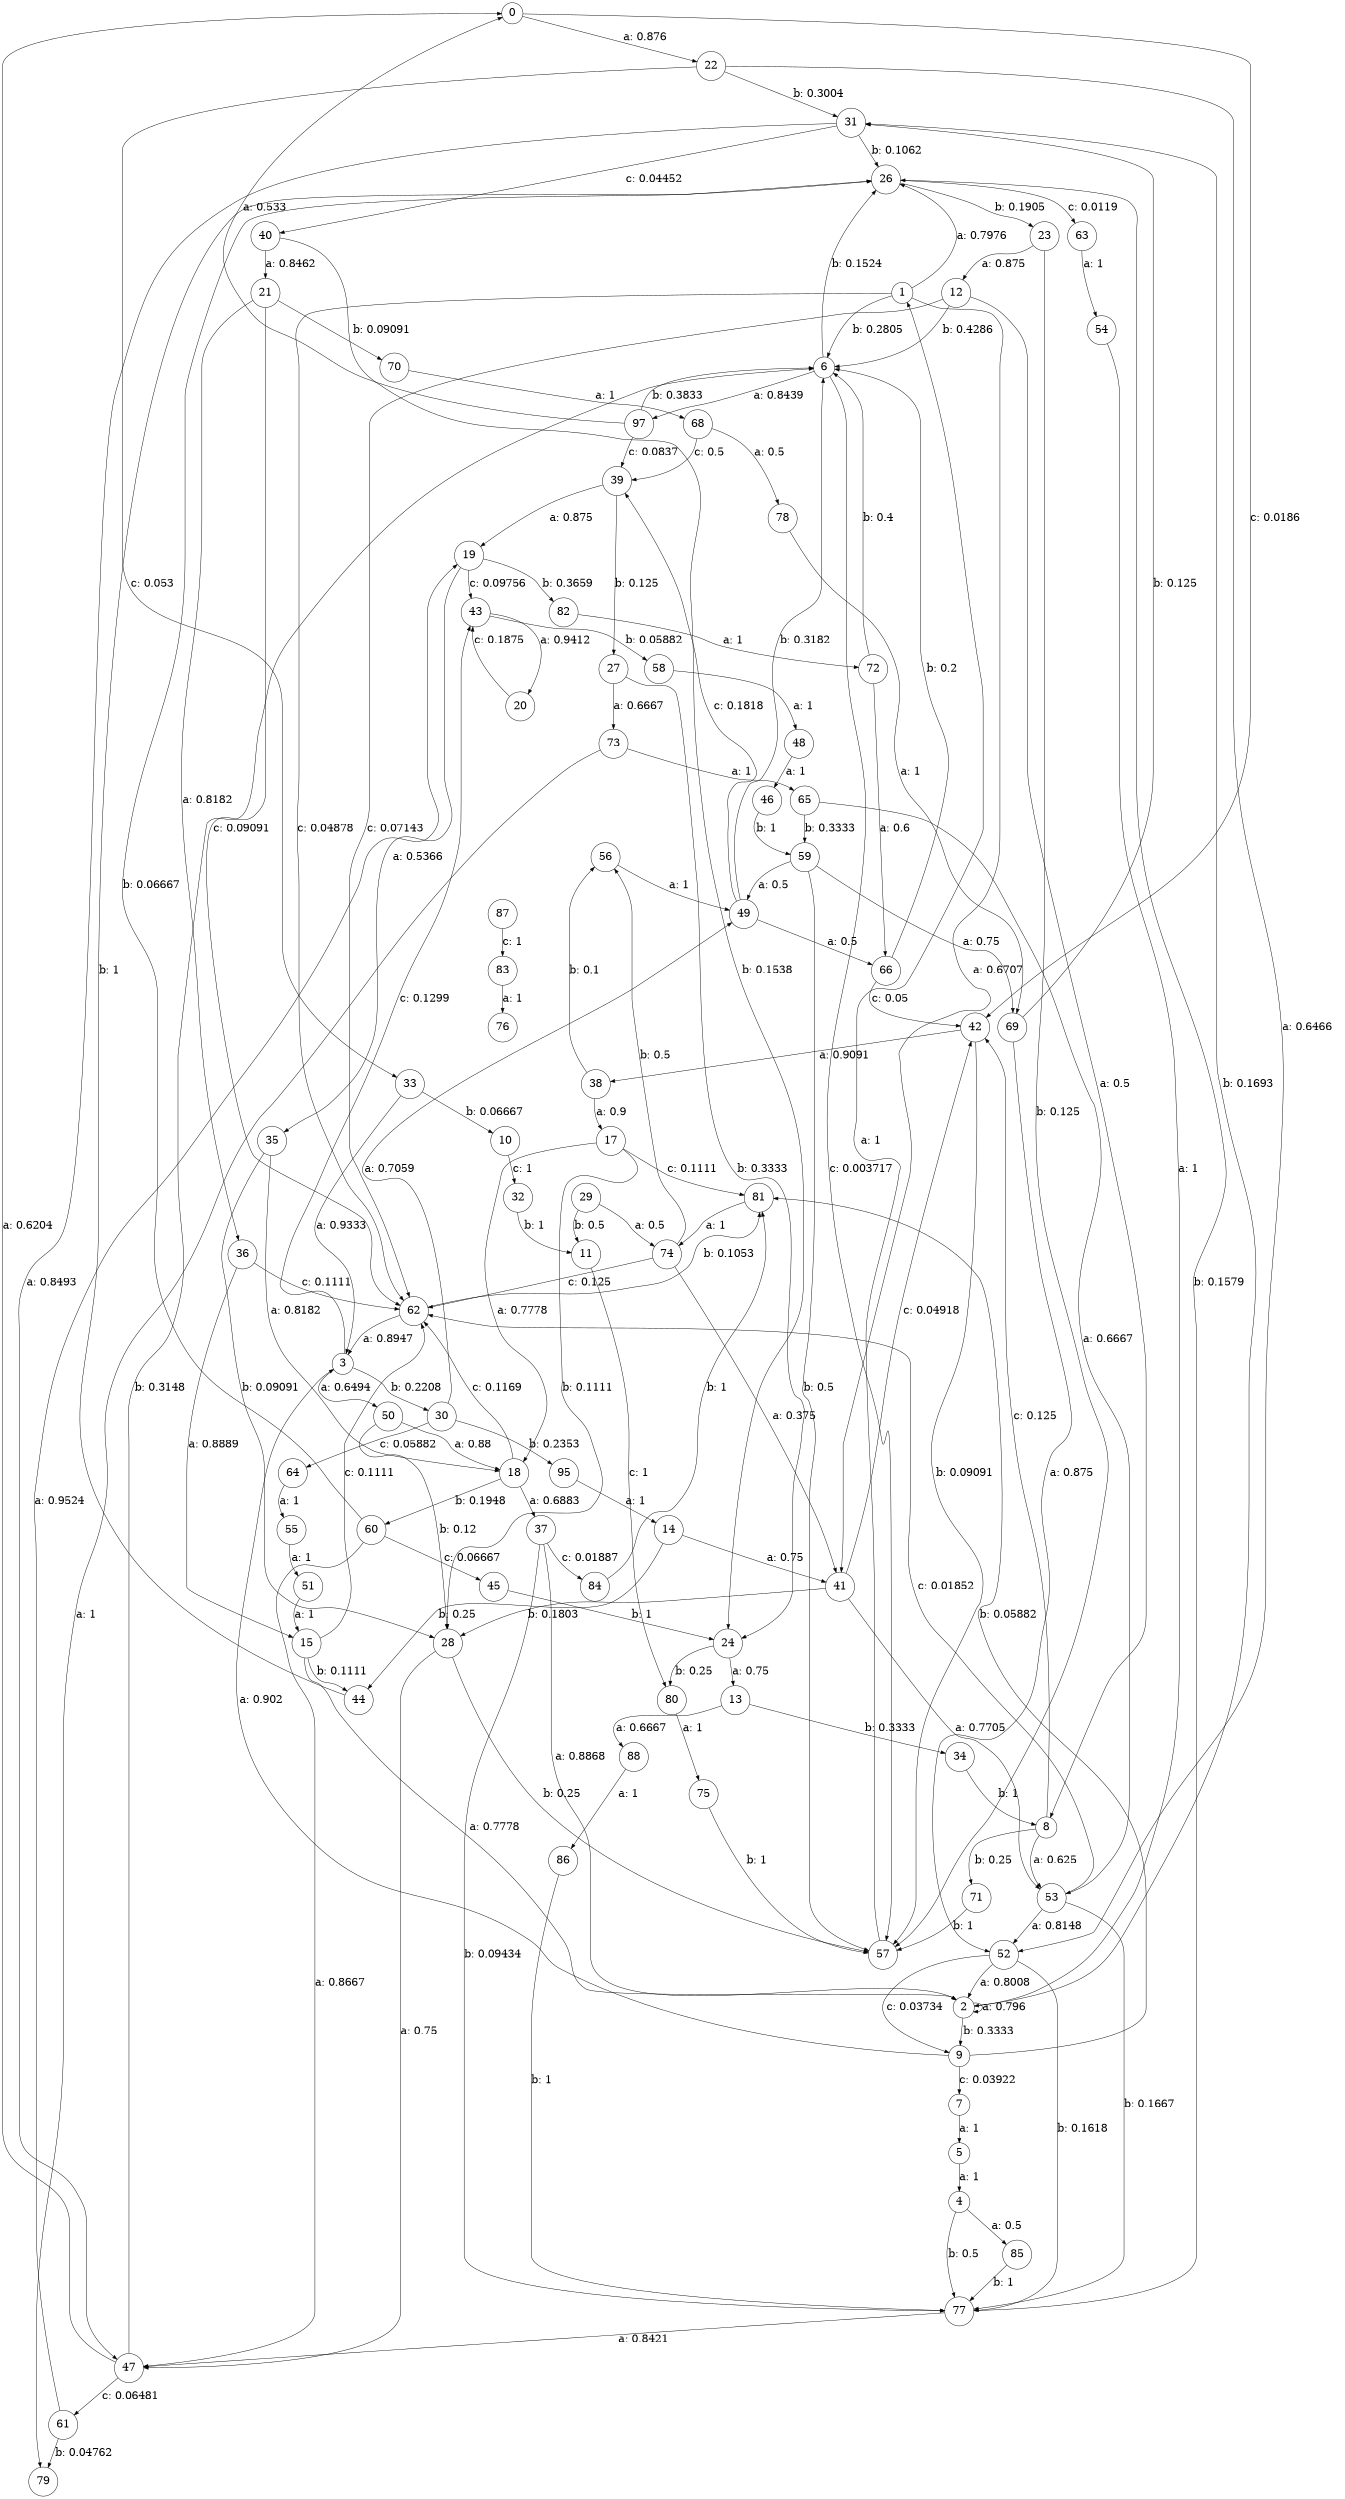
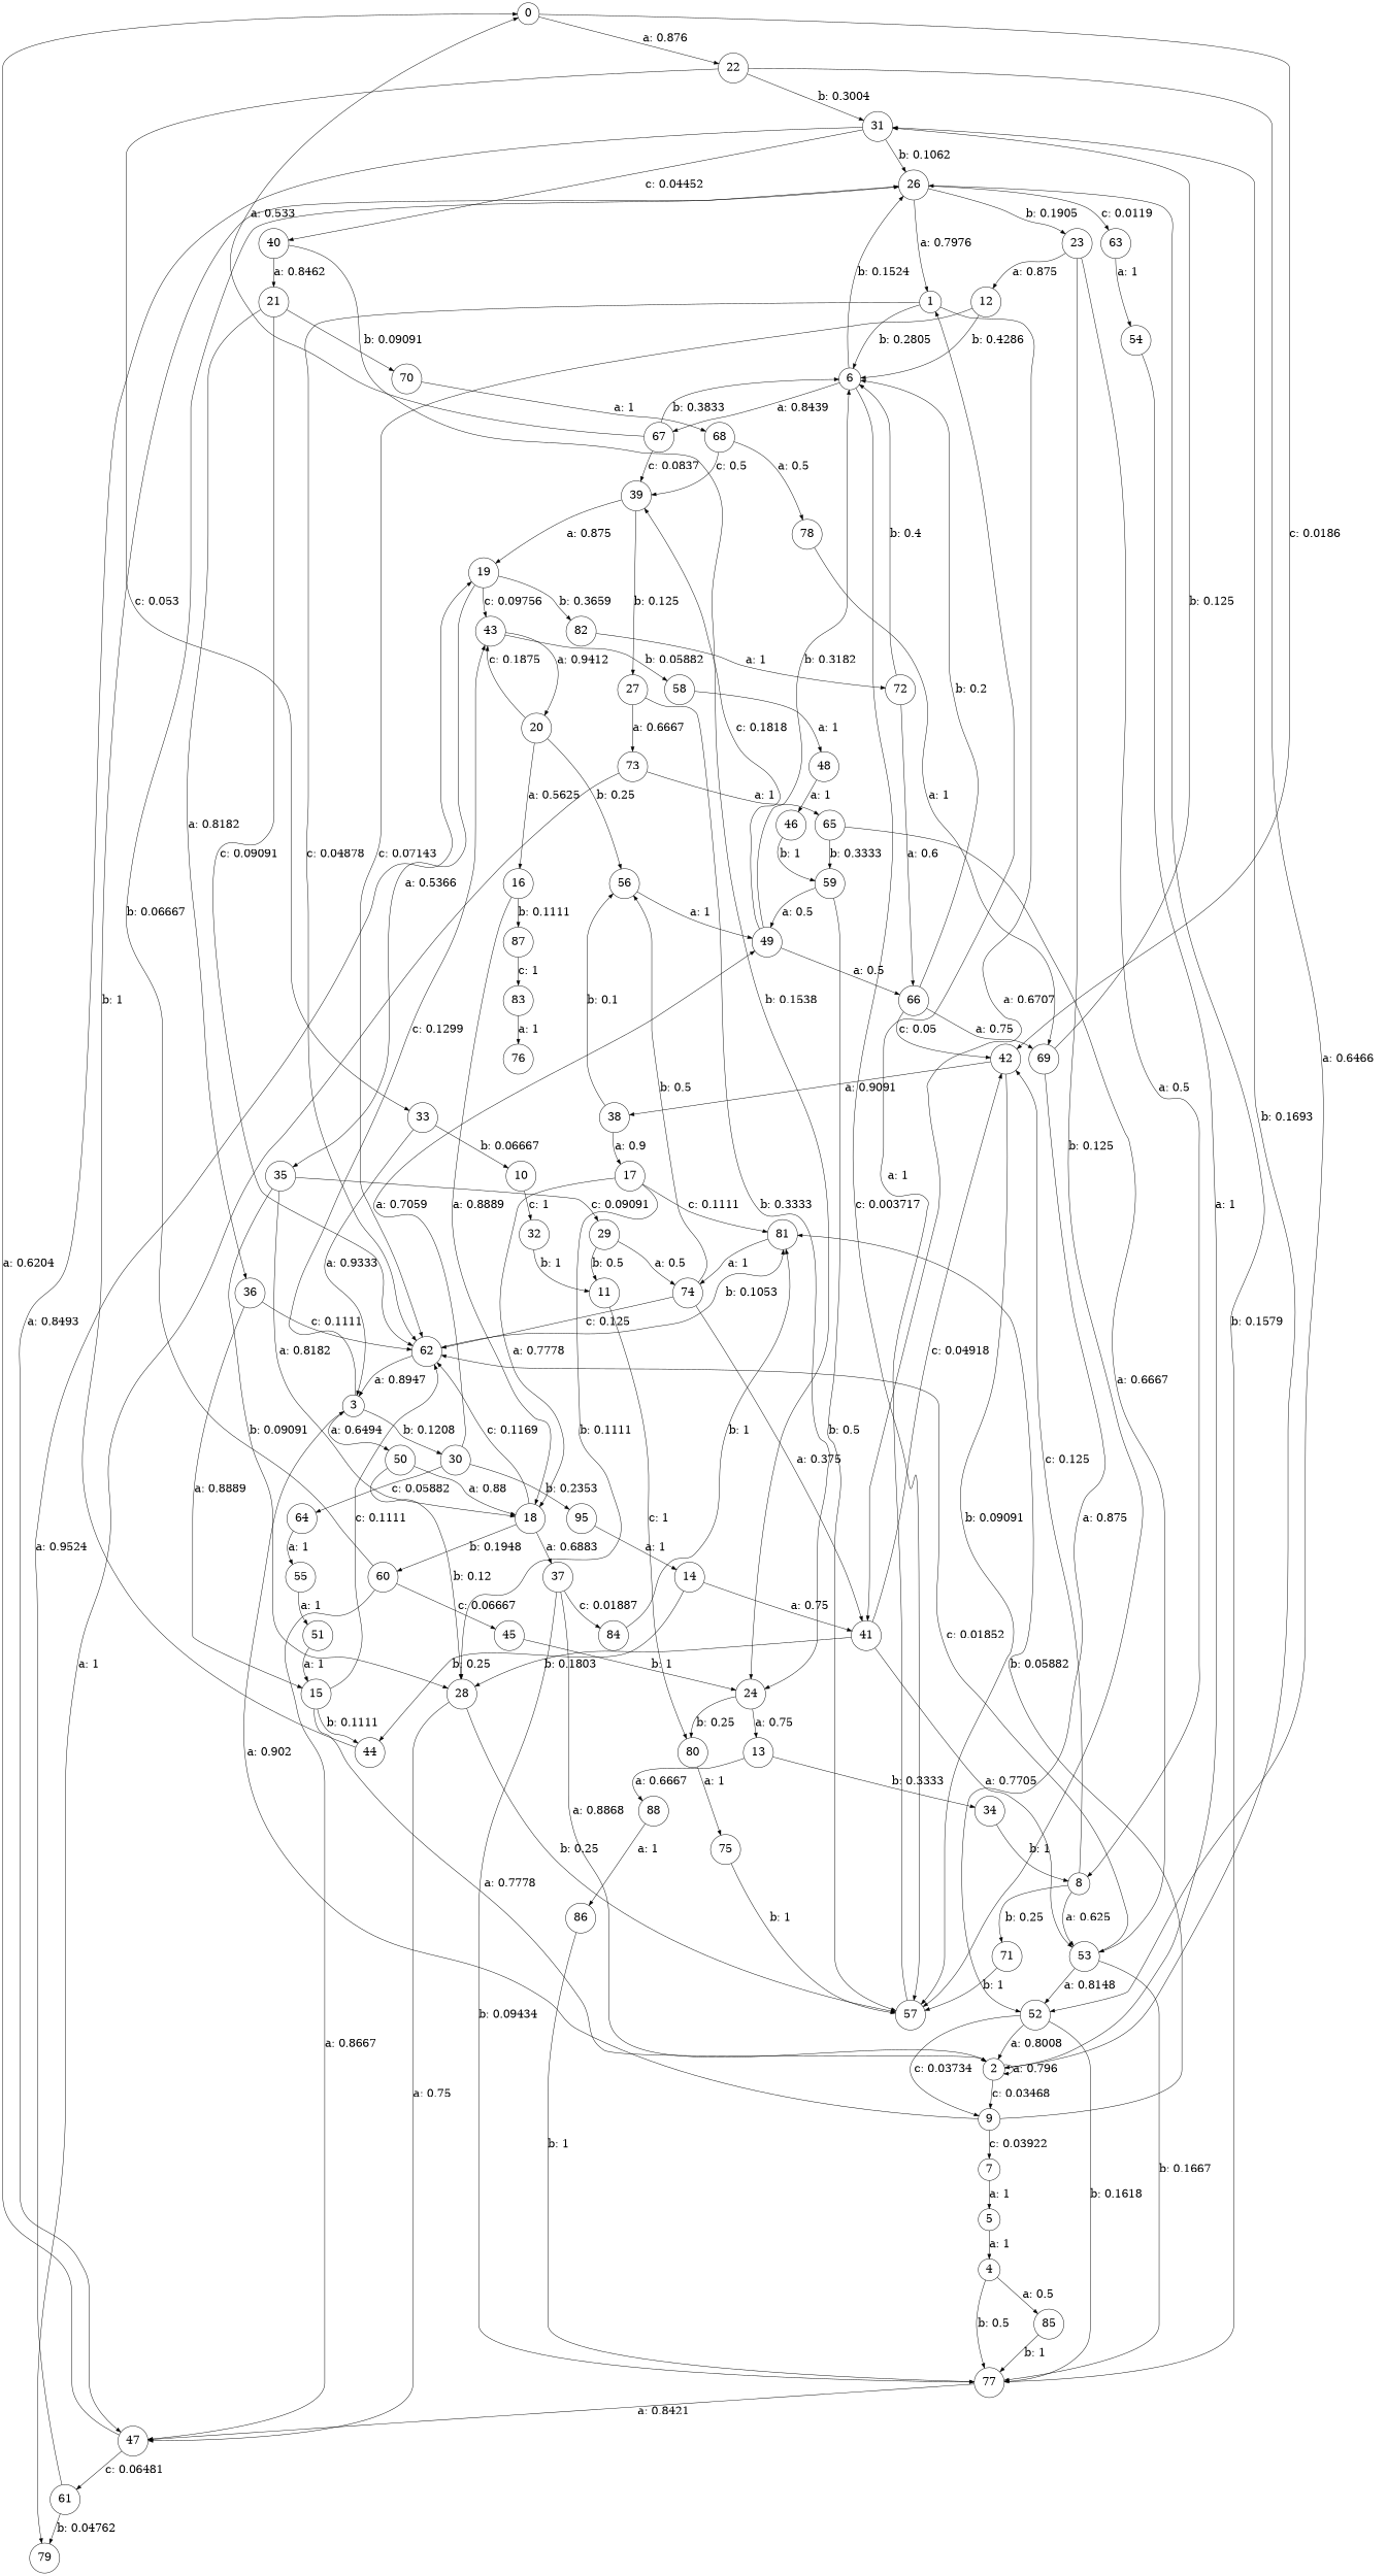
  digraph {
    node [fontsize=24 shape=circle]
    edge [fontsize=24]
    0
    22
    42
    31
    52
    33
    6
-   67 [label=97]
+   67
    26
    57
    38
    47
    40
    2
    9
    77
    3
    10
    39
    1
    23
    63
    17
    56
    41
    62
    53
    28
    81
    50
    30
    43
    74
    7
    61
    21
    24
    5
    18
    n40 [label=95]
    49
    64
    20
    58
    37
    60
    14
    66
    55
+   16
    48
    4
    85
    19
    27
    12
    54
    8
    71
    32
    11
    80
    75
    13
    88
    34
    86
    44
    15
    87
    83
    84
    45
    76
    35
    82
    29
    72
    36
    70
    68
    78
    73
    65
    79
    59
    69
    51
    46
    0 -> 22 [label="a: 0.876    "]
    0 -> 42 [label="c: 0.0186   "]
    22 -> 31 [label="b: 0.3004   "]
    22 -> 52 [label="a: 0.6466   "]
    22 -> 33 [label="c: 0.053    "]
    42 -> 57 [label="b: 0.09091  "]
    42 -> 38 [label="a: 0.9091   "]
    31 -> 26 [label="b: 0.1062   "]
    31 -> 47 [label="a: 0.8493   "]
    31 -> 40 [label="c: 0.04452  "]
    52 -> 2 [label="a: 0.8008   "]
    52 -> 9 [label="c: 0.03734  "]
    52 -> 77 [label="b: 0.1618   "]
    33 -> 3 [label="a: 0.9333   "]
    33 -> 10 [label="b: 0.06667  "]
    6 -> 67 [label="a: 0.8439   "]
    6 -> 26 [label="b: 0.1524   "]
    6 -> 57 [label="c: 0.003717  "]
    67 -> 0 [label="a: 0.533    "]
    67 -> 6 [label="b: 0.3833   "]
    67 -> 39 [label="c: 0.0837   "]
-   1 -> 26 [label="a: 0.7976   "]
+   26 -> 1 [label="a: 0.7976   "]
    26 -> 23 [label="b: 0.1905   "]
    26 -> 63 [label="c: 0.0119   "]
    57 -> 1 [label="a: 1        "]
    38 -> 17 [label="a: 0.9      "]
    38 -> 56 [label="b: 0.1      "]
    47 -> 0 [label="a: 0.6204   "]
-   47 -> 6 [label="b: 0.3148   "]
    47 -> 61 [label="c: 0.06481  "]
    40 -> 21 [label="a: 0.8462   "]
    40 -> 24 [label="b: 0.1538   "]
    2 -> 31 [label="b: 0.1693   "]
    2 -> 2 [label="a: 0.796    "]
-   2 -> 9 [label="b: 0.3333   "]
+   2 -> 9 [label="c: 0.03468  "]
    9 -> 3 [label="a: 0.902    "]
    9 -> 81 [label="b: 0.05882  "]
    9 -> 7 [label="c: 0.03922  "]
    77 -> 26 [label="b: 0.1579   "]
    77 -> 47 [label="a: 0.8421   "]
    3 -> 50 [label="a: 0.6494   "]
-   3 -> 30 [label="b: 0.2208   "]
+   3 -> 30 [label="b: 0.1208   "]
    3 -> 43 [label="c: 0.1299   "]
    10 -> 32 [label="c: 1        "]
    39 -> 19 [label="a: 0.875    "]
    39 -> 27 [label="b: 0.125    "]
    1 -> 6 [label="b: 0.2805   "]
    1 -> 41 [label="a: 0.6707   "]
    1 -> 62 [label="c: 0.04878  "]
    23 -> 57 [label="b: 0.125    "]
    23 -> 12 [label="a: 0.875    "]
    63 -> 54 [label="a: 1        "]
    17 -> 28 [label="b: 0.1111   "]
    17 -> 81 [label="c: 0.1111   "]
    17 -> 18 [label="a: 0.7778   "]
    56 -> 49 [label="a: 1        "]
    41 -> 42 [label="c: 0.04918  "]
    41 -> 53 [label="a: 0.7705   "]
    41 -> 28 [label="b: 0.1803   "]
    62 -> 3 [label="a: 0.8947   "]
    62 -> 81 [label="b: 0.1053   "]
    53 -> 52 [label="a: 0.8148   "]
    53 -> 77 [label="b: 0.1667   "]
    53 -> 62 [label="c: 0.01852  "]
    28 -> 57 [label="b: 0.25     "]
    28 -> 47 [label="a: 0.75     "]
    81 -> 74 [label="a: 1        "]
    50 -> 28 [label="b: 0.12     "]
    50 -> 18 [label="a: 0.88     "]
    30 -> n40 [label="b: 0.2353   "]
    30 -> 49 [label="a: 0.7059   "]
    30 -> 64 [label="c: 0.05882  "]
    43 -> 20 [label="a: 0.9412   "]
    43 -> 58 [label="b: 0.05882  "]
    74 -> 56 [label="b: 0.5      "]
    74 -> 41 [label="a: 0.375    "]
    74 -> 62 [label="c: 0.125    "]
    7 -> 5 [label="a: 1        "]
    61 -> 19 [label="a: 0.9524   "]
    61 -> 79 [label="b: 0.04762  "]
    21 -> 62 [label="c: 0.09091  "]
    21 -> 36 [label="a: 0.8182   "]
    21 -> 70 [label="b: 0.09091  "]
    24 -> 80 [label="b: 0.25     "]
    24 -> 13 [label="a: 0.75     "]
    5 -> 4 [label="a: 1        "]
    18 -> 62 [label="c: 0.1169   "]
    18 -> 37 [label="a: 0.6883   "]
    18 -> 60 [label="b: 0.1948   "]
    n40 -> 14 [label="a: 1        "]
    49 -> 6 [label="b: 0.3182   "]
    49 -> 39 [label="c: 0.1818   "]
    49 -> 66 [label="a: 0.5      "]
    64 -> 55 [label="a: 1        "]
+   20 -> 56 [label="b: 0.25     "]
    20 -> 43 [label="c: 0.1875   "]
+   20 -> 16 [label="a: 0.5625   "]
    58 -> 48 [label="a: 1        "]
    37 -> 2 [label="a: 0.8868   "]
    37 -> 77 [label="b: 0.09434  "]
    37 -> 84 [label="c: 0.01887  "]
    60 -> 26 [label="b: 0.06667  "]
    60 -> 47 [label="a: 0.8667   "]
    60 -> 45 [label="c: 0.06667  "]
    14 -> 41 [label="a: 0.75     "]
    14 -> 44 [label="b: 0.25     "]
    66 -> 42 [label="c: 0.05     "]
    66 -> 6 [label="b: 0.2      "]
-   59 -> 69 [label="a: 0.75     "]
+   66 -> 69 [label="a: 0.75     "]
    55 -> 51 [label="a: 1        "]
+   16 -> 18 [label="a: 0.8889   "]
+   16 -> 87 [label="b: 0.1111   "]
    48 -> 46 [label="a: 1        "]
    4 -> 77 [label="b: 0.5      "]
    4 -> 85 [label="a: 0.5      "]
    85 -> 77 [label="b: 1        "]
    19 -> 43 [label="c: 0.09756  "]
    19 -> 35 [label="a: 0.5366   "]
    19 -> 82 [label="b: 0.3659   "]
    27 -> 24 [label="b: 0.3333   "]
    27 -> 73 [label="a: 0.6667   "]
    12 -> 6 [label="b: 0.4286   "]
    12 -> 62 [label="c: 0.07143  "]
-   12 -> 8 [label="a: 0.5      "]
+   23 -> 8 [label="a: 0.5      "]
    54 -> 2 [label="a: 1        "]
    8 -> 42 [label="c: 0.125    "]
    8 -> 53 [label="a: 0.625    "]
    8 -> 71 [label="b: 0.25     "]
    71 -> 57 [label="b: 1        "]
    32 -> 11 [label="b: 1        "]
    11 -> 80 [label="c: 1        "]
    80 -> 75 [label="a: 1        "]
    75 -> 57 [label="b: 1        "]
    13 -> 88 [label="a: 0.6667   "]
    13 -> 34 [label="b: 0.3333   "]
    88 -> 86 [label="a: 1        "]
    34 -> 8 [label="b: 1        "]
    86 -> 77 [label="b: 1        "]
    44 -> 26 [label="b: 1        "]
    15 -> 2 [label="a: 0.7778   "]
    15 -> 62 [label="c: 0.1111   "]
    15 -> 44 [label="b: 0.1111   "]
    87 -> 83 [label="c: 1        "]
    83 -> 76 [label="a: 1        "]
    84 -> 81 [label="b: 1        "]
    45 -> 24 [label="b: 1        "]
    35 -> 28 [label="b: 0.09091  "]
    35 -> 18 [label="a: 0.8182   "]
+   35 -> 29 [label="c: 0.09091  "]
    82 -> 72 [label="a: 1        "]
    29 -> 74 [label="a: 0.5      "]
    29 -> 11 [label="b: 0.5      "]
    72 -> 6 [label="b: 0.4      "]
    72 -> 66 [label="a: 0.6      "]
    36 -> 62 [label="c: 0.1111   "]
    36 -> 15 [label="a: 0.8889   "]
    70 -> 68 [label="a: 1        "]
    68 -> 39 [label="c: 0.5      "]
    68 -> 78 [label="a: 0.5      "]
    78 -> 69 [label="a: 1        "]
    73 -> 65 [label="a: 1        "]
    73 -> 79 [label="a: 1        "]
    65 -> 53 [label="a: 0.6667   "]
    65 -> 59 [label="b: 0.3333   "]
    59 -> 57 [label="b: 0.5      "]
    59 -> 49 [label="a: 0.5      "]
    69 -> 31 [label="b: 0.125    "]
    69 -> 52 [label="a: 0.875    "]
    51 -> 15 [label="a: 1        "]
    46 -> 59 [label="b: 1        "]
  }
